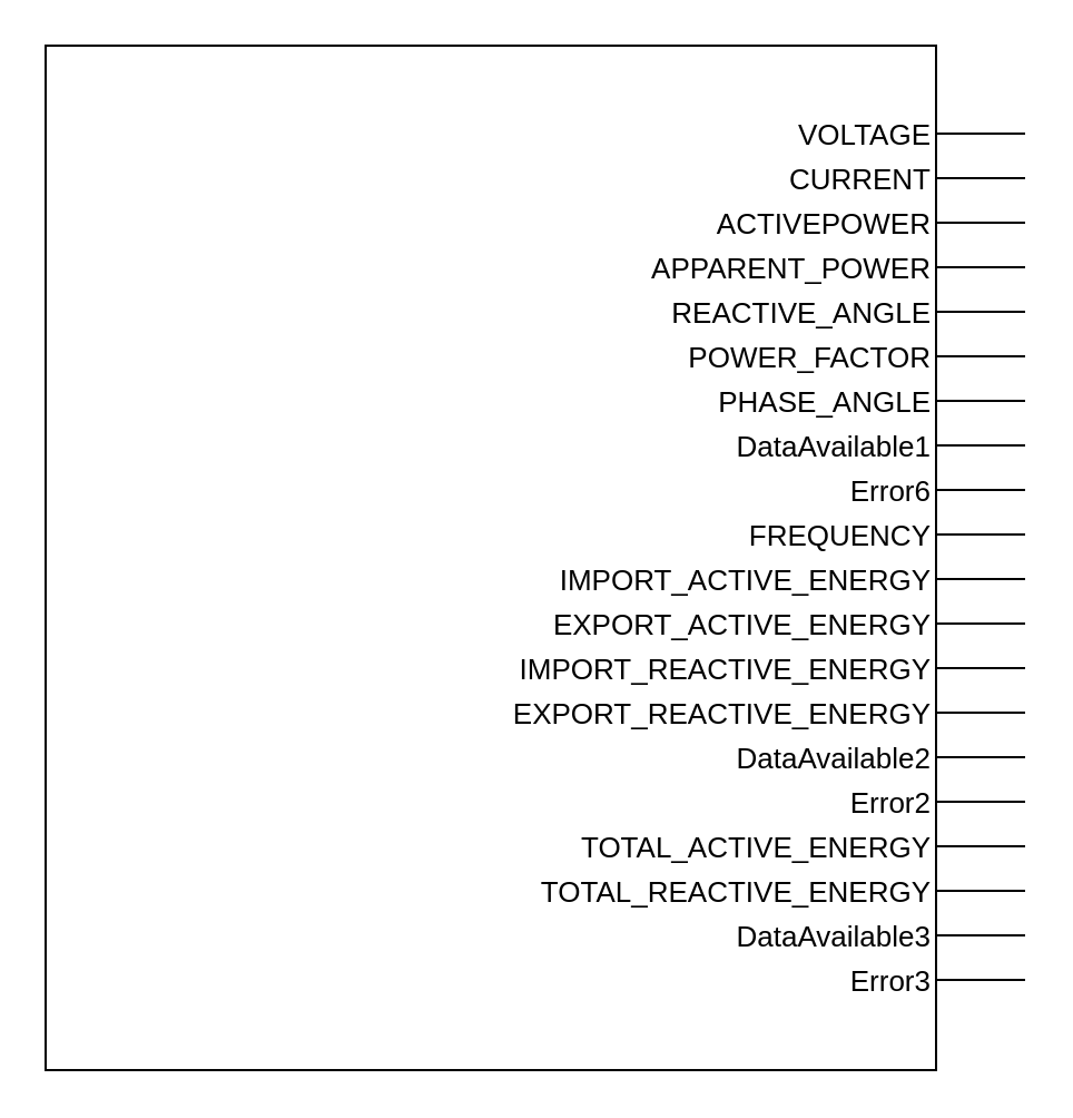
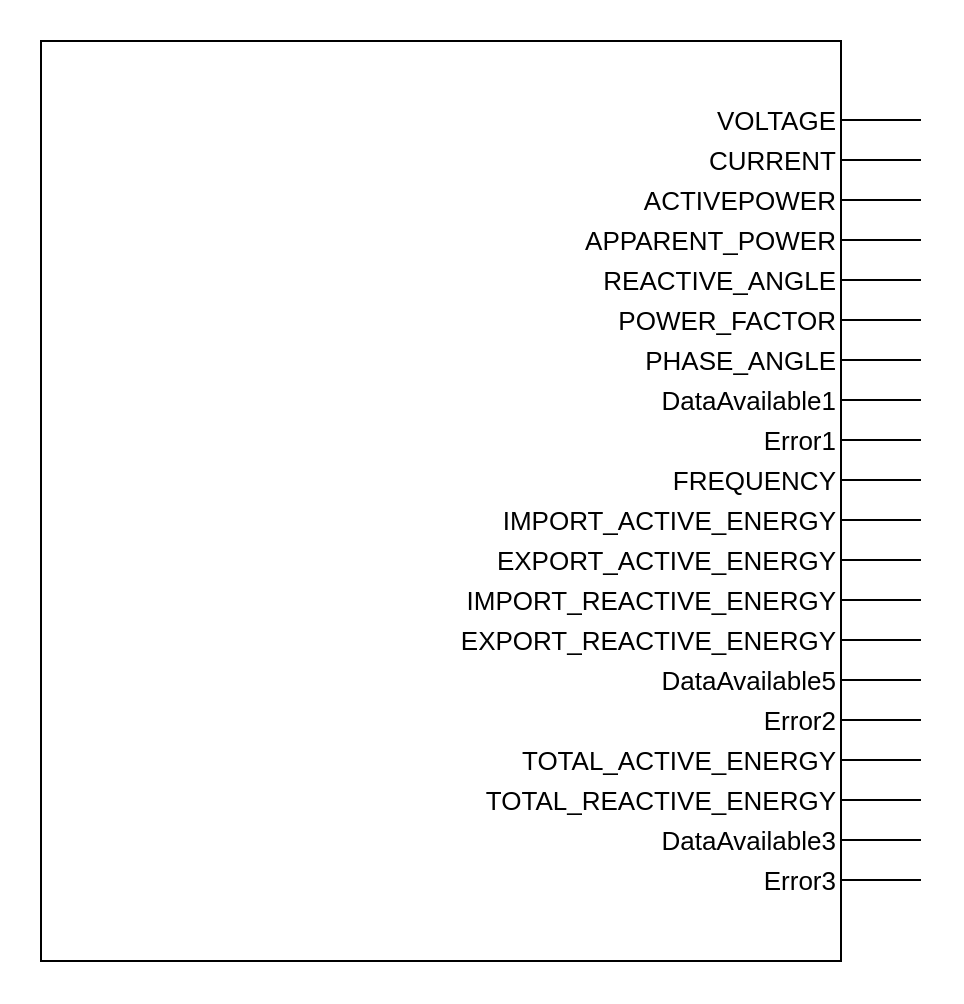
  <mxCell id="0" />
  <mxCell id="1" parent="0" />
  <mxCell id="2" value="" style="rounded=0;whiteSpace=wrap;html=1;" vertex="1" parent="1"><mxGeometry x="20" y="20" width="400" height="460" as="geometry" /></mxCell>
  <mxCell id="3" value="" style="endArrow=none;html=1;fontSize=13;" parent="1" edge="1"><mxGeometry width="50" height="50" relative="1" as="geometry"><mxPoint x="420" y="59.5" as="sourcePoint" /><mxPoint x="460" y="59.5" as="targetPoint" /><Array as="points"><mxPoint x="420" y="59.5" /></Array></mxGeometry></mxCell>
  <mxCell id="4" value="VOLTAGE" style="text;html=1;strokeColor=none;fillColor=none;align=right;verticalAlign=middle;whiteSpace=wrap;rounded=0;fontSize=13;" parent="1" vertex="1"><mxGeometry x="340" y="50" width="80" height="20" as="geometry" /></mxCell>
  <mxCell id="5" value="" style="endArrow=none;html=1;fontSize=13;" edge="1" parent="1"><mxGeometry width="50" height="50" relative="1" as="geometry"><mxPoint x="420" y="99.5" as="sourcePoint" /><mxPoint x="460" y="99.5" as="targetPoint" /><Array as="points"><mxPoint x="420" y="99.5" /></Array></mxGeometry></mxCell>
  <mxCell id="6" value="ACTIVEPOWER" style="text;html=1;strokeColor=none;fillColor=none;align=right;verticalAlign=middle;whiteSpace=wrap;rounded=0;fontSize=13;" vertex="1" parent="1"><mxGeometry x="340" y="90" width="80" height="20" as="geometry" /></mxCell>
  <mxCell id="7" value="" style="endArrow=none;html=1;fontSize=13;" edge="1" parent="1"><mxGeometry width="50" height="50" relative="1" as="geometry"><mxPoint x="420" y="79.5" as="sourcePoint" /><mxPoint x="460" y="79.5" as="targetPoint" /><Array as="points"><mxPoint x="420" y="79.5" /></Array></mxGeometry></mxCell>
  <mxCell id="8" value="CURRENT" style="text;html=1;strokeColor=none;fillColor=none;align=right;verticalAlign=middle;whiteSpace=wrap;rounded=0;fontSize=13;" vertex="1" parent="1"><mxGeometry x="340" y="70" width="80" height="20" as="geometry" /></mxCell>
  <mxCell id="9" value="" style="endArrow=none;html=1;fontSize=13;" edge="1" parent="1"><mxGeometry width="50" height="50" relative="1" as="geometry"><mxPoint x="420" y="139.5" as="sourcePoint" /><mxPoint x="460" y="139.5" as="targetPoint" /><Array as="points"><mxPoint x="420" y="139.5" /></Array></mxGeometry></mxCell>
  <mxCell id="10" value="REACTIVE_ANGLE" style="text;html=1;strokeColor=none;fillColor=none;align=right;verticalAlign=middle;whiteSpace=wrap;rounded=0;fontSize=13;" vertex="1" parent="1"><mxGeometry x="340" y="130" width="80" height="20" as="geometry" /></mxCell>
  <mxCell id="11" value="" style="endArrow=none;html=1;fontSize=13;" edge="1" parent="1"><mxGeometry width="50" height="50" relative="1" as="geometry"><mxPoint x="420" y="119.5" as="sourcePoint" /><mxPoint x="460" y="119.5" as="targetPoint" /><Array as="points"><mxPoint x="420" y="119.5" /></Array></mxGeometry></mxCell>
  <mxCell id="12" value="APPARENT_POWER" style="text;html=1;strokeColor=none;fillColor=none;align=right;verticalAlign=middle;whiteSpace=wrap;rounded=0;fontSize=13;" vertex="1" parent="1"><mxGeometry x="340" y="110" width="80" height="20" as="geometry" /></mxCell>
  <mxCell id="13" value="" style="endArrow=none;html=1;fontSize=13;" edge="1" parent="1"><mxGeometry width="50" height="50" relative="1" as="geometry"><mxPoint x="420" y="159.5" as="sourcePoint" /><mxPoint x="460" y="159.5" as="targetPoint" /><Array as="points"><mxPoint x="420" y="159.5" /></Array></mxGeometry></mxCell>
  <mxCell id="14" value="POWER_FACTOR" style="text;html=1;strokeColor=none;fillColor=none;align=right;verticalAlign=middle;whiteSpace=wrap;rounded=0;fontSize=13;" vertex="1" parent="1"><mxGeometry x="340" y="150" width="80" height="20" as="geometry" /></mxCell>
  <mxCell id="15" value="" style="endArrow=none;html=1;fontSize=13;" edge="1" parent="1"><mxGeometry width="50" height="50" relative="1" as="geometry"><mxPoint x="420" y="199.5" as="sourcePoint" /><mxPoint x="460" y="199.5" as="targetPoint" /><Array as="points"><mxPoint x="420" y="199.5" /></Array></mxGeometry></mxCell>
  <mxCell id="16" value="DataAvailable1" style="text;html=1;strokeColor=none;fillColor=none;align=right;verticalAlign=middle;whiteSpace=wrap;rounded=0;fontSize=13;" vertex="1" parent="1"><mxGeometry x="340" y="190" width="80" height="20" as="geometry" /></mxCell>
  <mxCell id="17" value="" style="endArrow=none;html=1;fontSize=13;" edge="1" parent="1"><mxGeometry width="50" height="50" relative="1" as="geometry"><mxPoint x="420" y="179.5" as="sourcePoint" /><mxPoint x="460" y="179.5" as="targetPoint" /><Array as="points"><mxPoint x="420" y="179.5" /></Array></mxGeometry></mxCell>
  <mxCell id="18" value="PHASE_ANGLE" style="text;html=1;strokeColor=none;fillColor=none;align=right;verticalAlign=middle;whiteSpace=wrap;rounded=0;fontSize=13;" vertex="1" parent="1"><mxGeometry x="340" y="170" width="80" height="20" as="geometry" /></mxCell>
  <mxCell id="19" value="" style="endArrow=none;html=1;fontSize=13;" edge="1" parent="1"><mxGeometry width="50" height="50" relative="1" as="geometry"><mxPoint x="420" y="239.5" as="sourcePoint" /><mxPoint x="460" y="239.5" as="targetPoint" /><Array as="points"><mxPoint x="420" y="239.5" /></Array></mxGeometry></mxCell>
  <mxCell id="20" value="FREQUENCY" style="text;html=1;strokeColor=none;fillColor=none;align=right;verticalAlign=middle;whiteSpace=wrap;rounded=0;fontSize=13;" vertex="1" parent="1"><mxGeometry x="340" y="230" width="80" height="20" as="geometry" /></mxCell>
  <mxCell id="21" value="" style="endArrow=none;html=1;fontSize=13;" edge="1" parent="1"><mxGeometry width="50" height="50" relative="1" as="geometry"><mxPoint x="420" y="219.5" as="sourcePoint" /><mxPoint x="460" y="219.5" as="targetPoint" /><Array as="points"><mxPoint x="420" y="219.5" /></Array></mxGeometry></mxCell>
- <mxCell id="22" value="Error6" style="text;html=1;strokeColor=none;fillColor=none;align=right;verticalAlign=middle;whiteSpace=wrap;rounded=0;fontSize=13;" vertex="1" parent="1"><mxGeometry x="340" y="210" width="80" height="20" as="geometry" /></mxCell>
+ <mxCell id="22" value="Error1" style="text;html=1;strokeColor=none;fillColor=none;align=right;verticalAlign=middle;whiteSpace=wrap;rounded=0;fontSize=13;" vertex="1" parent="1"><mxGeometry x="340" y="210" width="80" height="20" as="geometry" /></mxCell>
  <mxCell id="23" value="" style="endArrow=none;html=1;fontSize=13;" edge="1" parent="1"><mxGeometry width="50" height="50" relative="1" as="geometry"><mxPoint x="420" y="259.5" as="sourcePoint" /><mxPoint x="460" y="259.5" as="targetPoint" /><Array as="points"><mxPoint x="420" y="259.5" /></Array></mxGeometry></mxCell>
  <mxCell id="24" value="IMPORT_ACTIVE_ENERGY" style="text;html=1;strokeColor=none;fillColor=none;align=right;verticalAlign=middle;whiteSpace=wrap;rounded=0;fontSize=13;" vertex="1" parent="1"><mxGeometry x="340" y="250" width="80" height="20" as="geometry" /></mxCell>
  <mxCell id="25" value="" style="endArrow=none;html=1;fontSize=13;" edge="1" parent="1"><mxGeometry width="50" height="50" relative="1" as="geometry"><mxPoint x="420" y="299.5" as="sourcePoint" /><mxPoint x="460" y="299.5" as="targetPoint" /><Array as="points"><mxPoint x="420" y="299.5" /></Array></mxGeometry></mxCell>
  <mxCell id="26" value="IMPORT_REACTIVE_ENERGY" style="text;html=1;strokeColor=none;fillColor=none;align=right;verticalAlign=middle;whiteSpace=wrap;rounded=0;fontSize=13;" vertex="1" parent="1"><mxGeometry x="340" y="290" width="80" height="20" as="geometry" /></mxCell>
  <mxCell id="27" value="" style="endArrow=none;html=1;fontSize=13;" edge="1" parent="1"><mxGeometry width="50" height="50" relative="1" as="geometry"><mxPoint x="420" y="279.5" as="sourcePoint" /><mxPoint x="460" y="279.5" as="targetPoint" /><Array as="points"><mxPoint x="420" y="279.5" /></Array></mxGeometry></mxCell>
  <mxCell id="28" value="EXPORT_ACTIVE_ENERGY" style="text;html=1;strokeColor=none;fillColor=none;align=right;verticalAlign=middle;whiteSpace=wrap;rounded=0;fontSize=13;" vertex="1" parent="1"><mxGeometry x="340" y="270" width="80" height="20" as="geometry" /></mxCell>
  <mxCell id="29" value="" style="endArrow=none;html=1;fontSize=13;" edge="1" parent="1"><mxGeometry width="50" height="50" relative="1" as="geometry"><mxPoint x="420" y="339.5" as="sourcePoint" /><mxPoint x="460" y="339.5" as="targetPoint" /><Array as="points"><mxPoint x="420" y="339.5" /></Array></mxGeometry></mxCell>
- <mxCell id="30" value="DataAvailable2" style="text;html=1;strokeColor=none;fillColor=none;align=right;verticalAlign=middle;whiteSpace=wrap;rounded=0;fontSize=13;" vertex="1" parent="1"><mxGeometry x="340" y="330" width="80" height="20" as="geometry" /></mxCell>
+ <mxCell id="30" value="DataAvailable5" style="text;html=1;strokeColor=none;fillColor=none;align=right;verticalAlign=middle;whiteSpace=wrap;rounded=0;fontSize=13;" vertex="1" parent="1"><mxGeometry x="340" y="330" width="80" height="20" as="geometry" /></mxCell>
  <mxCell id="31" value="" style="endArrow=none;html=1;fontSize=13;" edge="1" parent="1"><mxGeometry width="50" height="50" relative="1" as="geometry"><mxPoint x="420" y="319.5" as="sourcePoint" /><mxPoint x="460" y="319.5" as="targetPoint" /><Array as="points"><mxPoint x="420" y="319.5" /></Array></mxGeometry></mxCell>
  <mxCell id="32" value="EXPORT_REACTIVE_ENERGY" style="text;html=1;strokeColor=none;fillColor=none;align=right;verticalAlign=middle;whiteSpace=wrap;rounded=0;fontSize=13;" vertex="1" parent="1"><mxGeometry x="340" y="310" width="80" height="20" as="geometry" /></mxCell>
  <mxCell id="33" value="" style="endArrow=none;html=1;fontSize=13;" edge="1" parent="1"><mxGeometry width="50" height="50" relative="1" as="geometry"><mxPoint x="420" y="359.5" as="sourcePoint" /><mxPoint x="460" y="359.5" as="targetPoint" /><Array as="points"><mxPoint x="420" y="359.5" /></Array></mxGeometry></mxCell>
  <mxCell id="34" value="Error2" style="text;html=1;strokeColor=none;fillColor=none;align=right;verticalAlign=middle;whiteSpace=wrap;rounded=0;fontSize=13;" vertex="1" parent="1"><mxGeometry x="340" y="350" width="80" height="20" as="geometry" /></mxCell>
  <mxCell id="35" value="" style="endArrow=none;html=1;fontSize=13;" edge="1" parent="1"><mxGeometry width="50" height="50" relative="1" as="geometry"><mxPoint x="420" y="399.5" as="sourcePoint" /><mxPoint x="460" y="399.5" as="targetPoint" /><Array as="points"><mxPoint x="420" y="399.5" /></Array></mxGeometry></mxCell>
  <mxCell id="36" value="TOTAL_REACTIVE_ENERGY" style="text;html=1;strokeColor=none;fillColor=none;align=right;verticalAlign=middle;whiteSpace=wrap;rounded=0;fontSize=13;" vertex="1" parent="1"><mxGeometry x="340" y="390" width="80" height="20" as="geometry" /></mxCell>
  <mxCell id="37" value="" style="endArrow=none;html=1;fontSize=13;" edge="1" parent="1"><mxGeometry width="50" height="50" relative="1" as="geometry"><mxPoint x="420" y="379.5" as="sourcePoint" /><mxPoint x="460" y="379.5" as="targetPoint" /><Array as="points"><mxPoint x="420" y="379.5" /></Array></mxGeometry></mxCell>
  <mxCell id="38" value="TOTAL_ACTIVE_ENERGY" style="text;html=1;strokeColor=none;fillColor=none;align=right;verticalAlign=middle;whiteSpace=wrap;rounded=0;fontSize=13;" vertex="1" parent="1"><mxGeometry x="340" y="370" width="80" height="20" as="geometry" /></mxCell>
  <mxCell id="39" value="" style="endArrow=none;html=1;fontSize=13;" edge="1" parent="1"><mxGeometry width="50" height="50" relative="1" as="geometry"><mxPoint x="420" y="439.5" as="sourcePoint" /><mxPoint x="460" y="439.5" as="targetPoint" /><Array as="points"><mxPoint x="420" y="439.5" /></Array></mxGeometry></mxCell>
  <mxCell id="40" value="Error3" style="text;html=1;strokeColor=none;fillColor=none;align=right;verticalAlign=middle;whiteSpace=wrap;rounded=0;fontSize=13;" vertex="1" parent="1"><mxGeometry x="340" y="430" width="80" height="20" as="geometry" /></mxCell>
  <mxCell id="41" value="" style="endArrow=none;html=1;fontSize=13;" edge="1" parent="1"><mxGeometry width="50" height="50" relative="1" as="geometry"><mxPoint x="420" y="419.5" as="sourcePoint" /><mxPoint x="460" y="419.5" as="targetPoint" /><Array as="points"><mxPoint x="420" y="419.5" /></Array></mxGeometry></mxCell>
  <mxCell id="42" value="DataAvailable3" style="text;html=1;strokeColor=none;fillColor=none;align=right;verticalAlign=middle;whiteSpace=wrap;rounded=0;fontSize=13;" vertex="1" parent="1"><mxGeometry x="340" y="410" width="80" height="20" as="geometry" /></mxCell>
